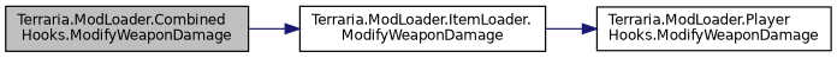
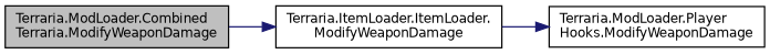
  digraph {
    rankdir=LR
    node [color=black fillcolor=white fontname=Helvetica fontsize=10 shape=record style=filled]
    edge [color=midnightblue fontname=Helvetica fontsize=10 labelfontname=Helvetica labelfontsize=10 style=solid]
-   n1 [fillcolor=grey75 fontcolor=black height=0.2 label="Terraria.ModLoader.Combined\lHooks.ModifyWeaponDamage" width=0.4]
-   n2 [height=0.2 label="Terraria.ModLoader.ItemLoader.\lModifyWeaponDamage" width=0.4]
+   n1 [fillcolor=grey75 fontcolor=black height=0.2 label="Terraria.ModLoader.Combined\lTerraria.ModifyWeaponDamage" width=0.4]
+   n2 [height=0.2 label="Terraria.ItemLoader.ItemLoader.\lModifyWeaponDamage" width=0.4]
    n3 [height=0.2 label="Terraria.ModLoader.Player\lHooks.ModifyWeaponDamage" width=0.4]
    n1 -> n2
    n2 -> n3
  }
